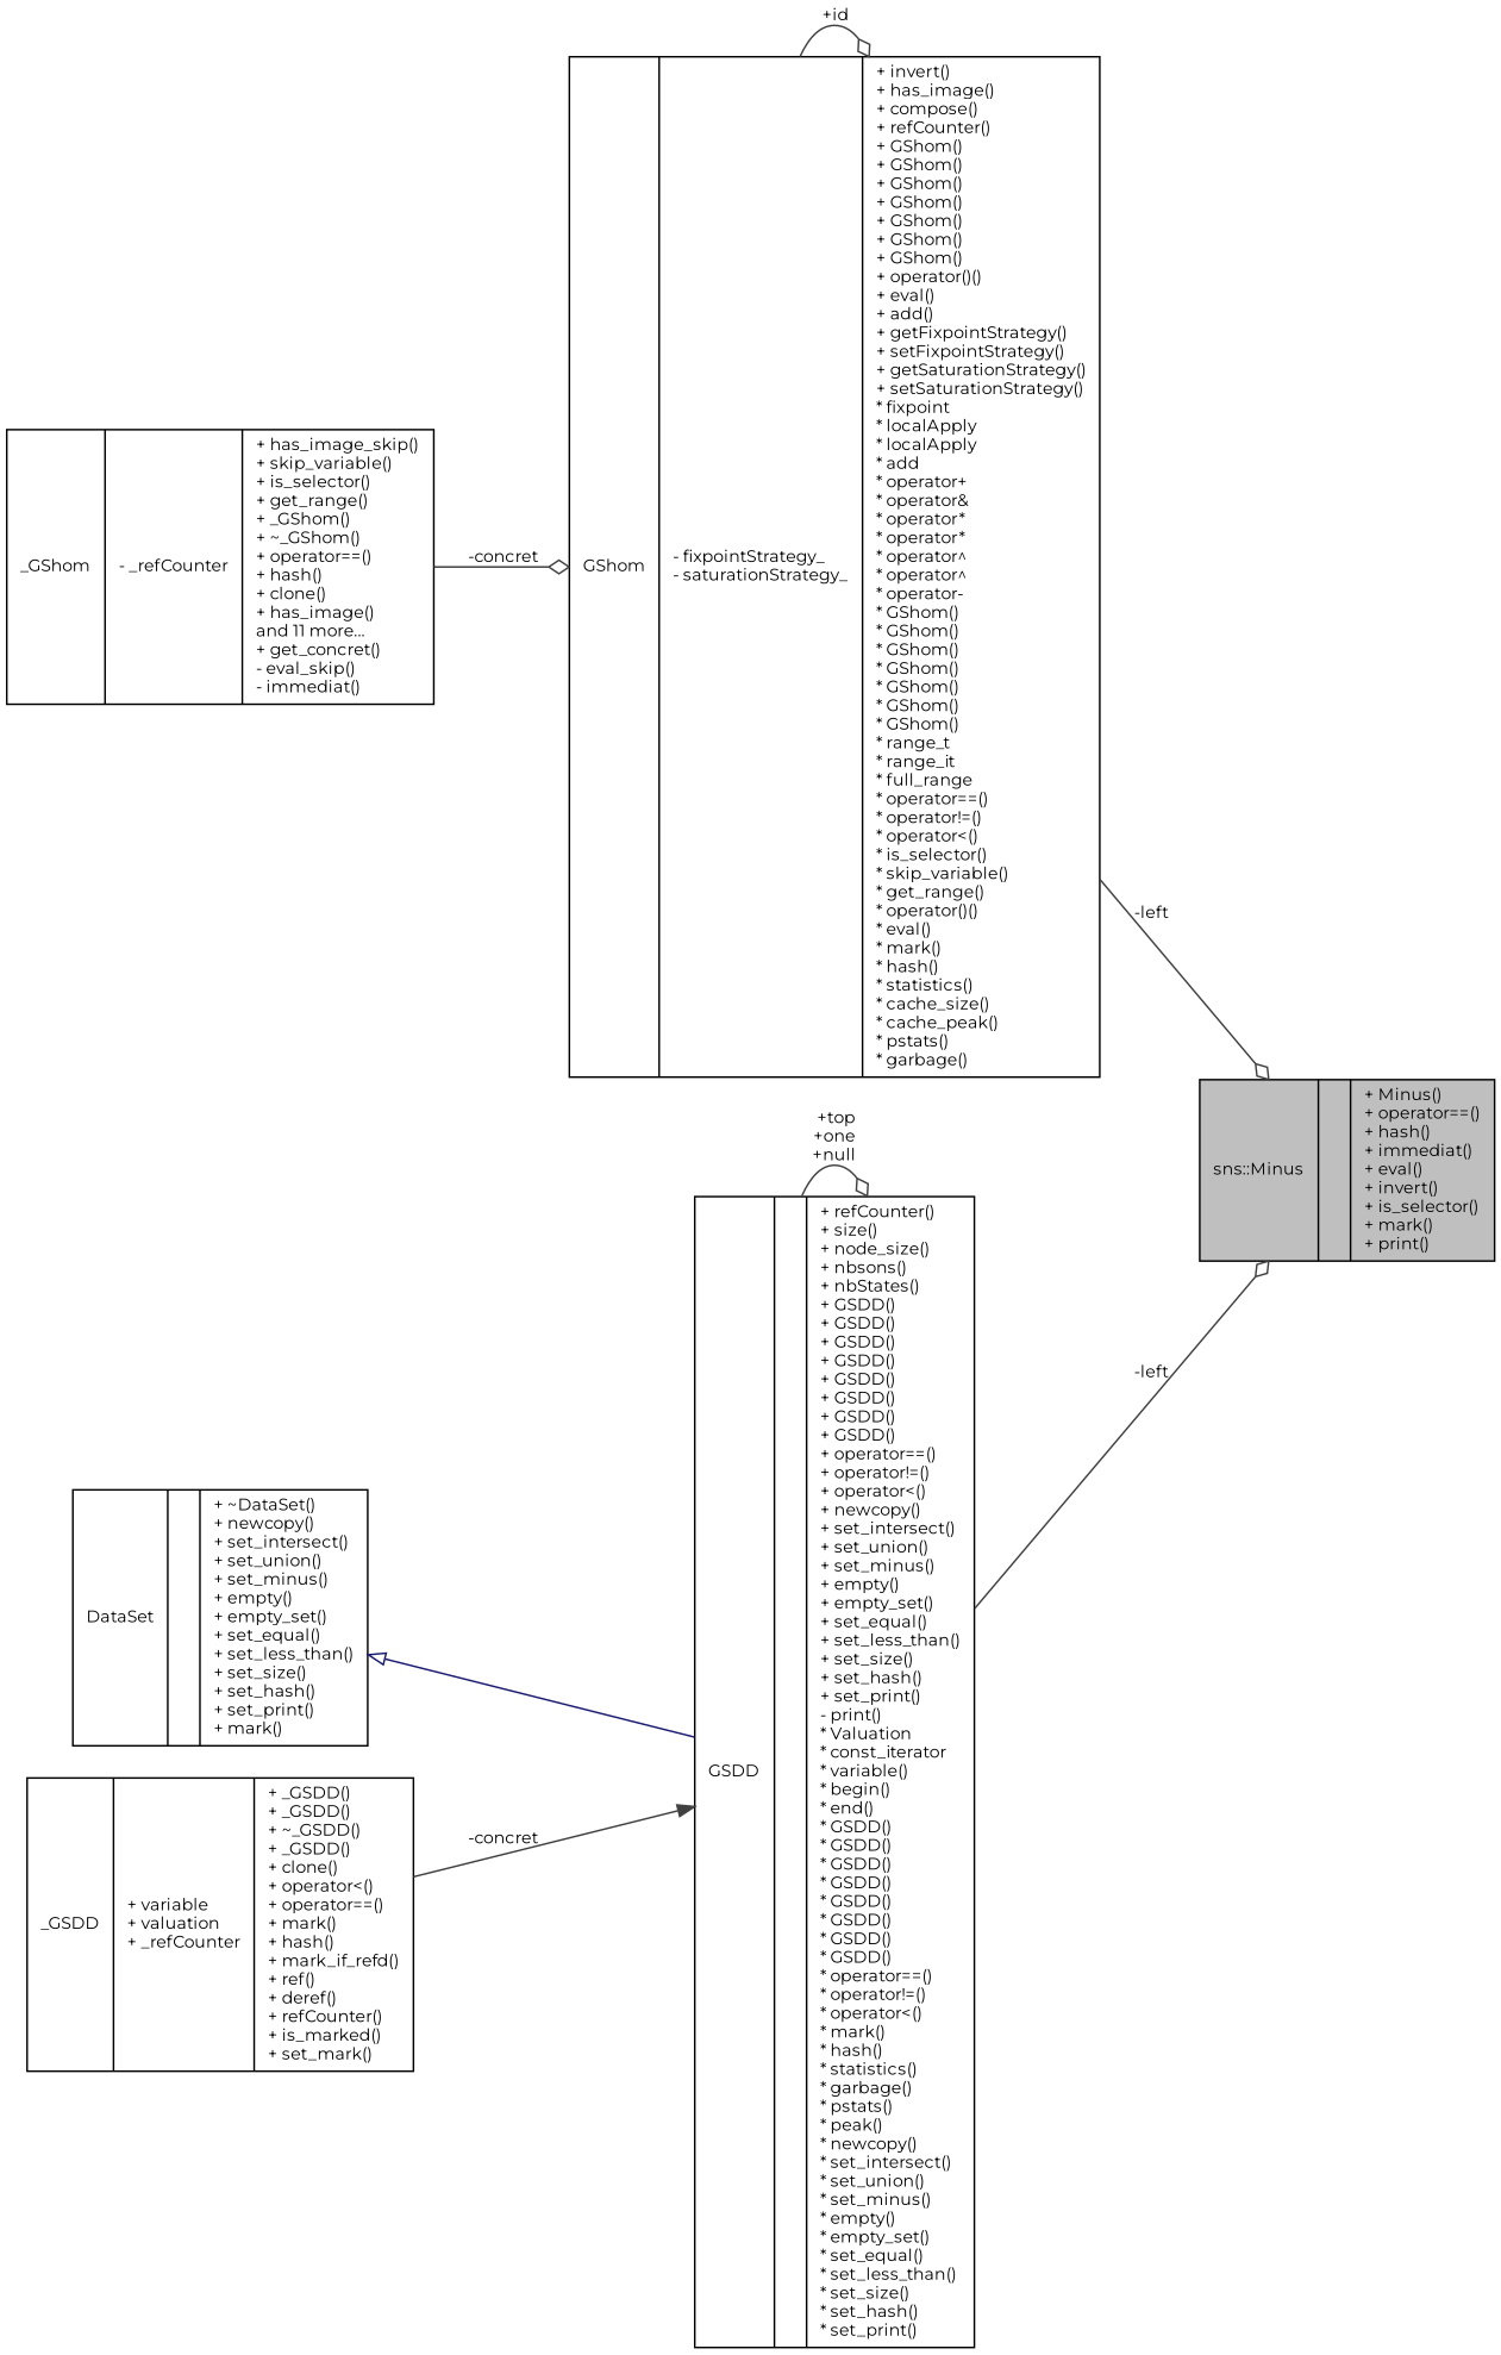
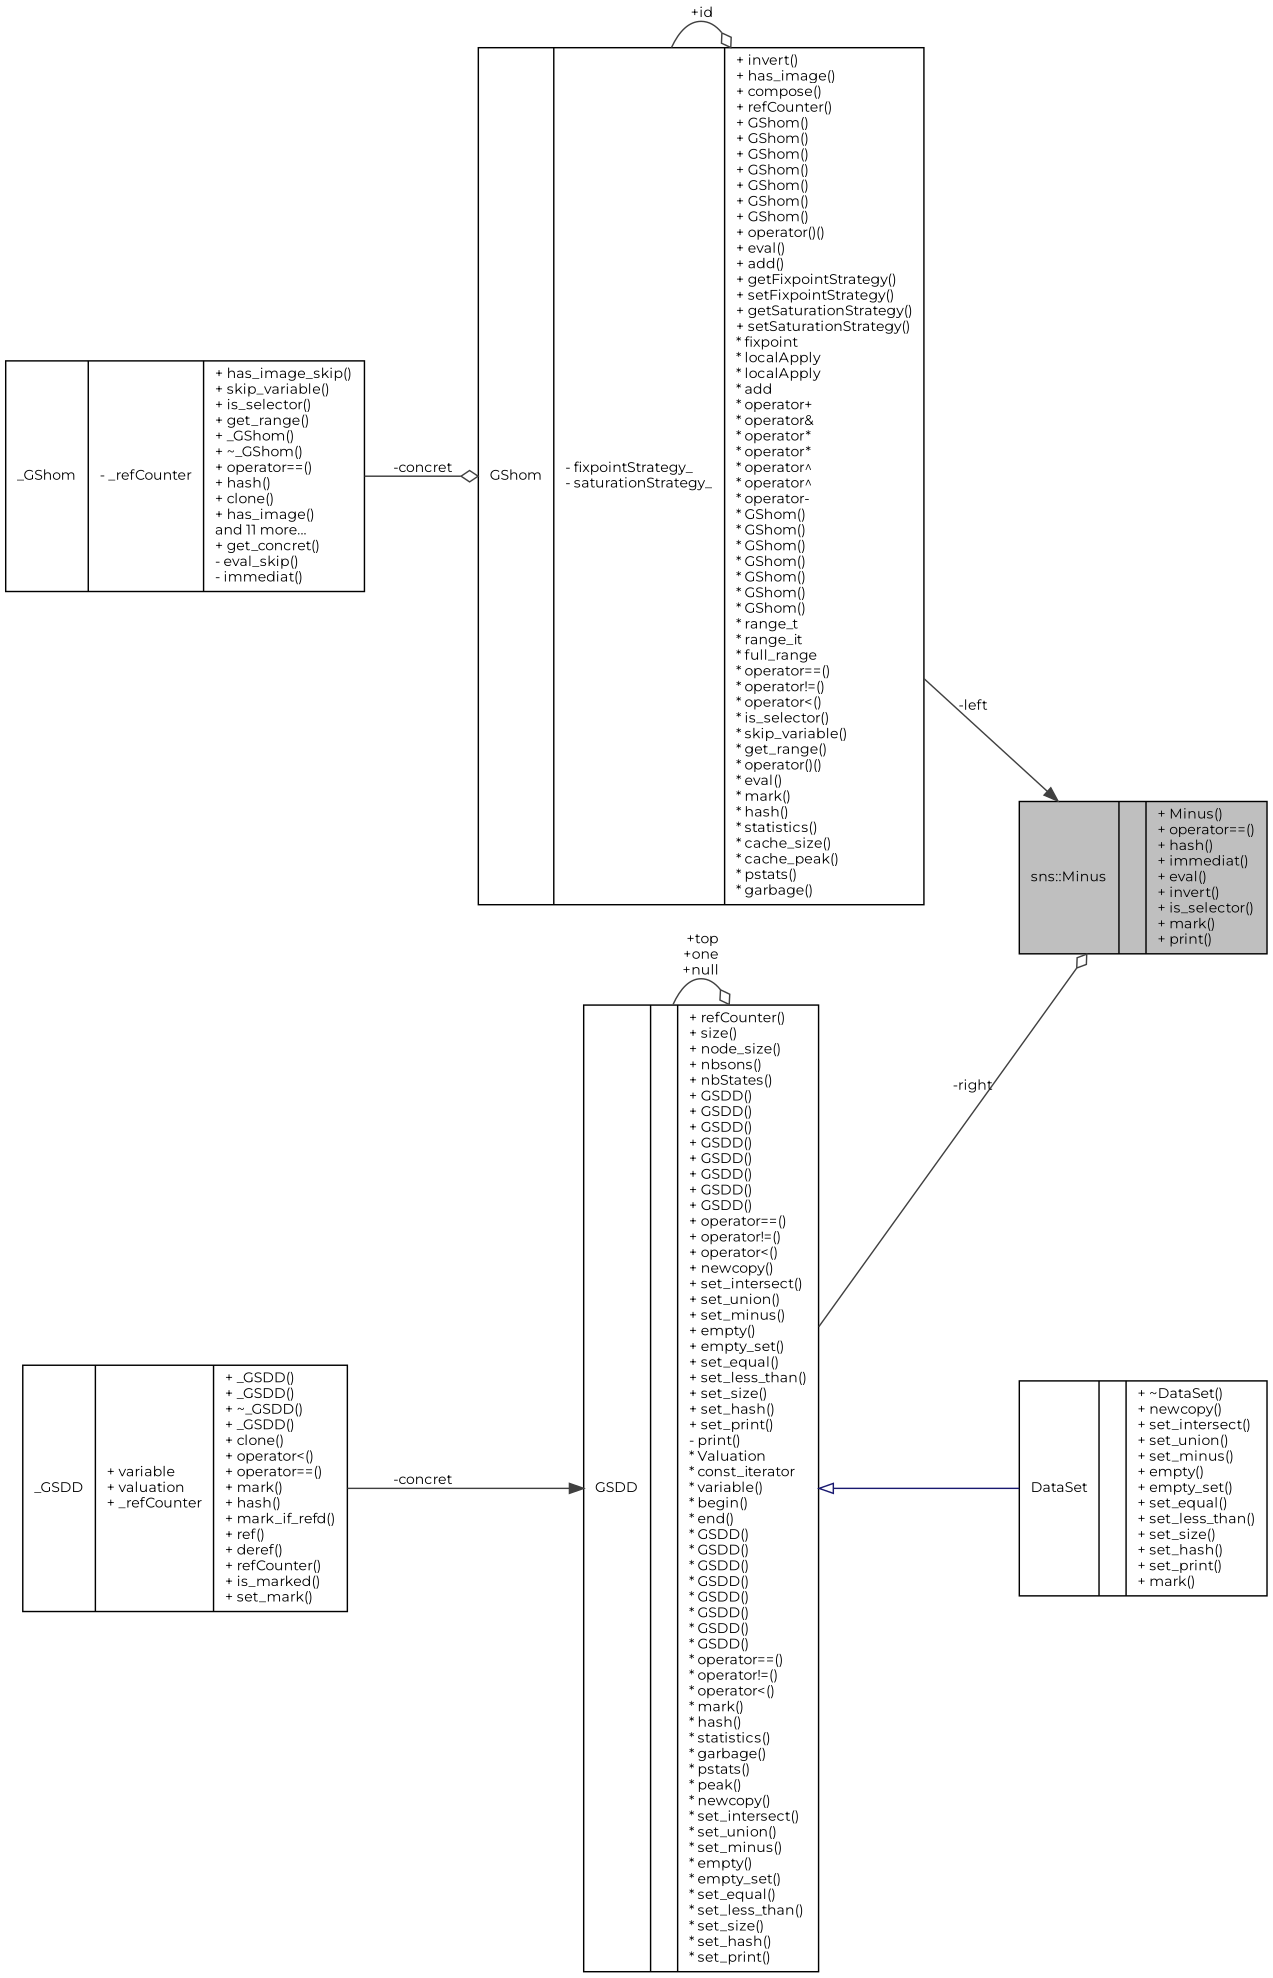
  digraph {
    fontname=Montserrat
    rankdir=LR
    node [color=black fillcolor=white fontname=Montserrat fontsize=10 shape=record style=filled]
    edge [arrowhead=odiamond color=grey25 fontname=Montserrat fontsize=10 labelfontname=FreeSans labelfontsize=10 style=solid]
    n1 [fillcolor=grey75 fontcolor=black height=0.2 label="{sns::Minus\n||+ Minus()\l+ operator==()\l+ hash()\l+ immediat()\l+ eval()\l+ invert()\l+ is_selector()\l+ mark()\l+ print()\l}" width=0.4]
    n2 [height=0.2 label="{_GShom\n|- _refCounter\l|+ has_image_skip()\l+ skip_variable()\l+ is_selector()\l+ get_range()\l+ _GShom()\l+ ~_GShom()\l+ operator==()\l+ hash()\l+ clone()\l+ has_image()\land 11 more...\l+ get_concret()\l- eval_skip()\l- immediat()\l}" width=0.4]
    n3 [height=0.2 label="{GShom\n|- fixpointStrategy_\l- saturationStrategy_\l|+ invert()\l+ has_image()\l+ compose()\l+ refCounter()\l+ GShom()\l+ GShom()\l+ GShom()\l+ GShom()\l+ GShom()\l+ GShom()\l+ GShom()\l+ operator()()\l+ eval()\l+ add()\l+ getFixpointStrategy()\l+ setFixpointStrategy()\l+ getSaturationStrategy()\l+ setSaturationStrategy()\l* fixpoint\l* localApply\l* localApply\l* add\l* operator+\l* operator&\l* operator*\l* operator*\l* operator^\l* operator^\l* operator-\l* GShom()\l* GShom()\l* GShom()\l* GShom()\l* GShom()\l* GShom()\l* GShom()\l* range_t\l* range_it\l* full_range\l* operator==()\l* operator!=()\l* operator\<()\l* is_selector()\l* skip_variable()\l* get_range()\l* operator()()\l* eval()\l* mark()\l* hash()\l* statistics()\l* cache_size()\l* cache_peak()\l* pstats()\l* garbage()\l}" width=0.4]
    n4 [height=0.2 label="{GSDD\n||+ refCounter()\l+ size()\l+ node_size()\l+ nbsons()\l+ nbStates()\l+ GSDD()\l+ GSDD()\l+ GSDD()\l+ GSDD()\l+ GSDD()\l+ GSDD()\l+ GSDD()\l+ GSDD()\l+ operator==()\l+ operator!=()\l+ operator\<()\l+ newcopy()\l+ set_intersect()\l+ set_union()\l+ set_minus()\l+ empty()\l+ empty_set()\l+ set_equal()\l+ set_less_than()\l+ set_size()\l+ set_hash()\l+ set_print()\l- print()\l* Valuation\l* const_iterator\l* variable()\l* begin()\l* end()\l* GSDD()\l* GSDD()\l* GSDD()\l* GSDD()\l* GSDD()\l* GSDD()\l* GSDD()\l* GSDD()\l* operator==()\l* operator!=()\l* operator\<()\l* mark()\l* hash()\l* statistics()\l* garbage()\l* pstats()\l* peak()\l* newcopy()\l* set_intersect()\l* set_union()\l* set_minus()\l* empty()\l* empty_set()\l* set_equal()\l* set_less_than()\l* set_size()\l* set_hash()\l* set_print()\l}" width=0.4]
    n5 [height=0.2 label="{DataSet\n||+ ~DataSet()\l+ newcopy()\l+ set_intersect()\l+ set_union()\l+ set_minus()\l+ empty()\l+ empty_set()\l+ set_equal()\l+ set_less_than()\l+ set_size()\l+ set_hash()\l+ set_print()\l+ mark()\l}" width=0.4]
    n6 [height=0.2 label="{_GSDD\n|+ variable\l+ valuation\l+ _refCounter\l|+ _GSDD()\l+ _GSDD()\l+ ~_GSDD()\l+ _GSDD()\l+ clone()\l+ operator\<()\l+ operator==()\l+ mark()\l+ hash()\l+ mark_if_refd()\l+ ref()\l+ deref()\l+ refCounter()\l+ is_marked()\l+ set_mark()\l}" width=0.4]
    n2 -> n3 [label=" -concret"]
-   n3 -> n1 [label=" -left"]
+   n3 -> n1 [arrowhead=normal label=" -left"]
    n3 -> n3 [label=" +id"]
-   n4 -> n1 [label=" -left"]
+   n4 -> n1 [label=" -right"]
    n4 -> n4 [label=" +top\n+one\n+null"]
-   n5 -> n4 [arrowtail=onormal color=midnightblue dir=back arrowhead=""]
+   n4 -> n5 [arrowtail=onormal color=midnightblue dir=back arrowhead=""]
    n6 -> n4 [arrowhead=normal label=" -concret"]
  }
